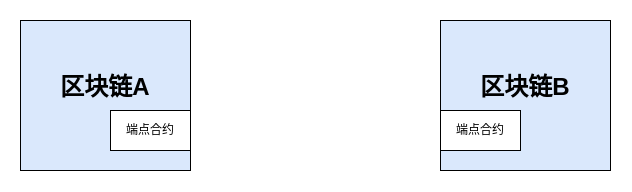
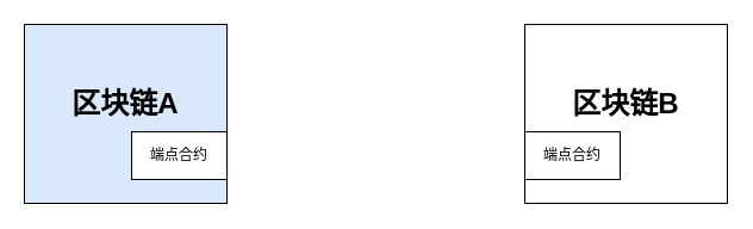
  <mxCell id="0" />
  <mxCell id="1" parent="0" />
  <mxCell id="2" value="" style="group" vertex="1" connectable="0" parent="1"><mxGeometry x="20" y="60" width="170" height="110" as="geometry" /></mxCell>
  <mxCell id="3" value="&lt;h1 style=&quot;margin-top: 0px;&quot;&gt;区块链A&lt;/h1&gt;" style="rounded=0;whiteSpace=wrap;html=1;align=center;fillColor=#dae8fc;" vertex="1" parent="2"><mxGeometry y="-40" width="170" height="150" as="geometry" /></mxCell>
  <mxCell id="4" value="端点合约" style="rounded=0;whiteSpace=wrap;html=1;" vertex="1" parent="2"><mxGeometry x="90" y="50" width="80" height="40" as="geometry" /></mxCell>
  <mxCell id="5" value="" style="group" vertex="1" connectable="0" parent="1"><mxGeometry x="440" y="60" width="170" height="110" as="geometry" /></mxCell>
- <mxCell id="6" value="&lt;h1 style=&quot;margin-top: 0px;&quot;&gt;区块链B&lt;/h1&gt;" style="rounded=0;whiteSpace=wrap;html=1;align=center;fillColor=#dae8fc;" vertex="1" parent="5"><mxGeometry y="-40" width="170" height="150" as="geometry" /></mxCell>
+ <mxCell id="6" value="&lt;h1 style=&quot;margin-top: 0px;&quot;&gt;区块链B&lt;/h1&gt;" style="rounded=0;whiteSpace=wrap;html=1;align=center;" vertex="1" parent="5"><mxGeometry y="-40" width="170" height="150" as="geometry" /></mxCell>
  <mxCell id="7" value="端点合约" style="rounded=0;whiteSpace=wrap;html=1;" vertex="1" parent="5"><mxGeometry y="50" width="80" height="40" as="geometry" /></mxCell>
